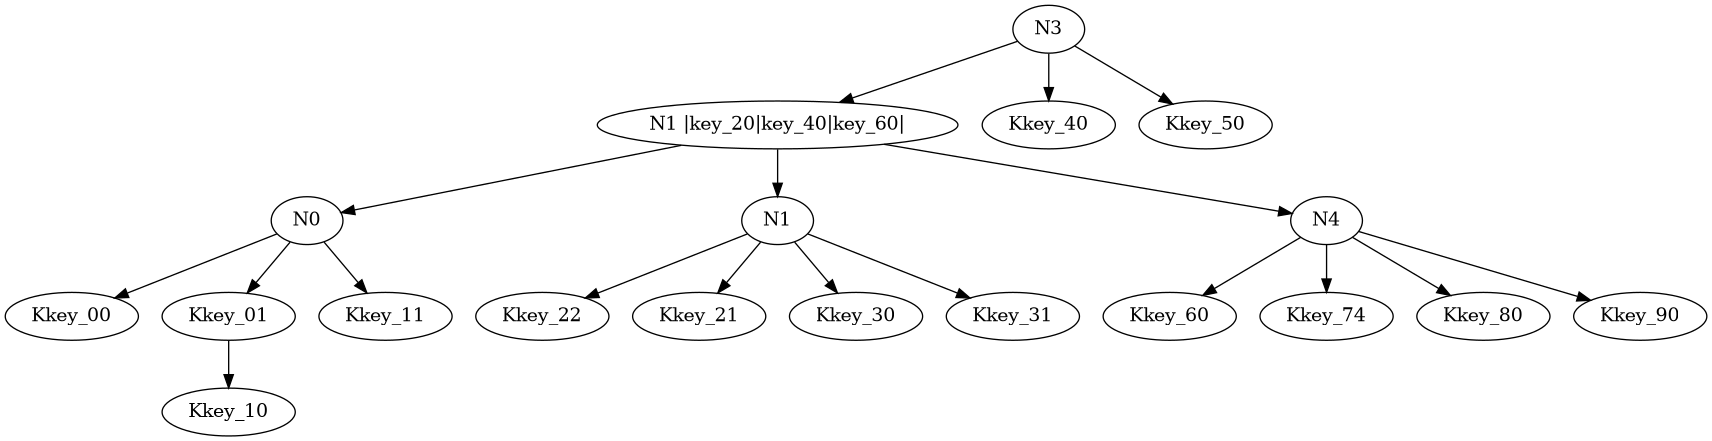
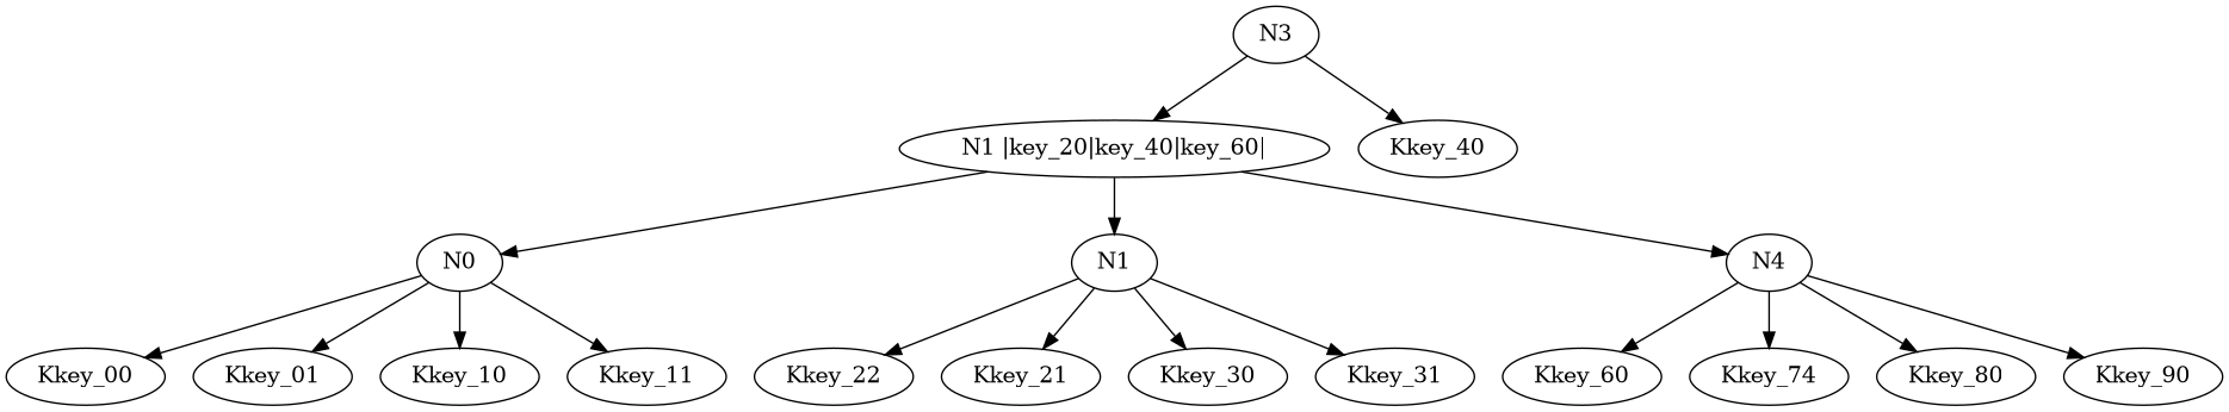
  digraph {
    n1 [label="N1 |key_20|key_40|key_60|"]
    N0
    n3 [label=N1]
    N4
    Kkey_00
    Kkey_01
    Kkey_10
    Kkey_11
    n9 [label=Kkey_22]
    Kkey_21
    Kkey_30
    Kkey_31
    N3
    Kkey_40
-   Kkey_50
    Kkey_60
    n17 [label=Kkey_74]
    Kkey_80
    Kkey_90
    n1 -> N0
    n1 -> n3
    n1 -> N4
    N0 -> Kkey_00
    N0 -> Kkey_01
-   Kkey_01 -> Kkey_10
+   N0 -> Kkey_10
    N0 -> Kkey_11
    n3 -> n9
    n3 -> Kkey_21
    n3 -> Kkey_30
    n3 -> Kkey_31
    N4 -> Kkey_60
    N4 -> n17
    N4 -> Kkey_80
    N4 -> Kkey_90
    N3 -> n1
    N3 -> Kkey_40
-   N3 -> Kkey_50
  }
